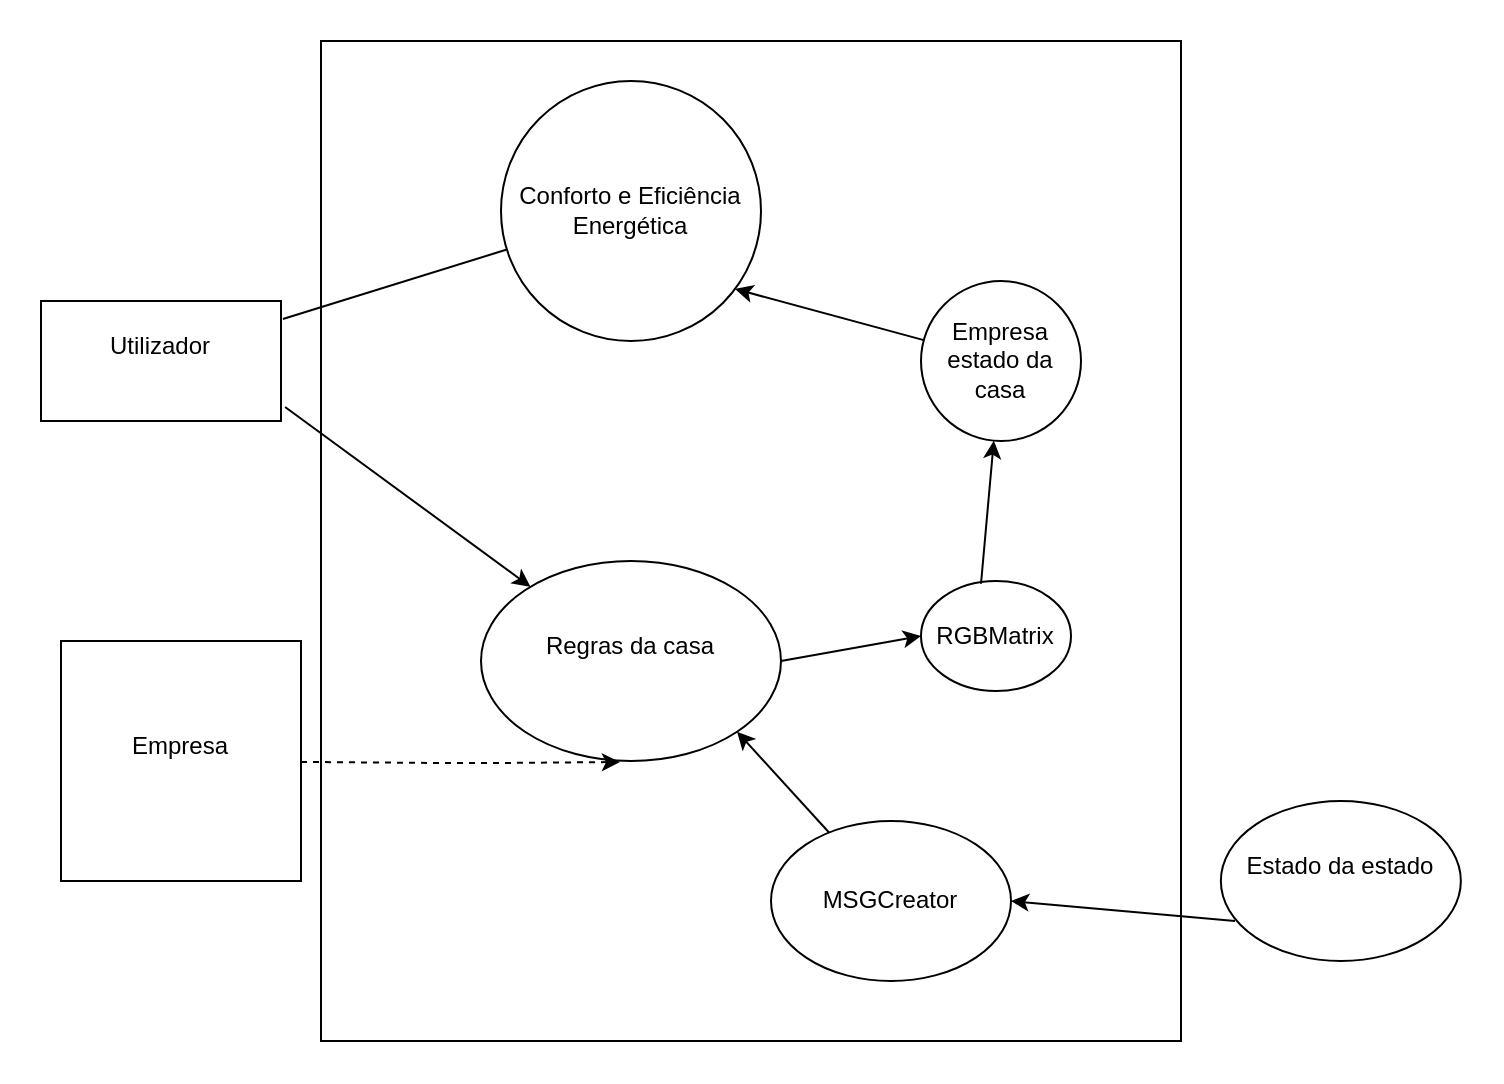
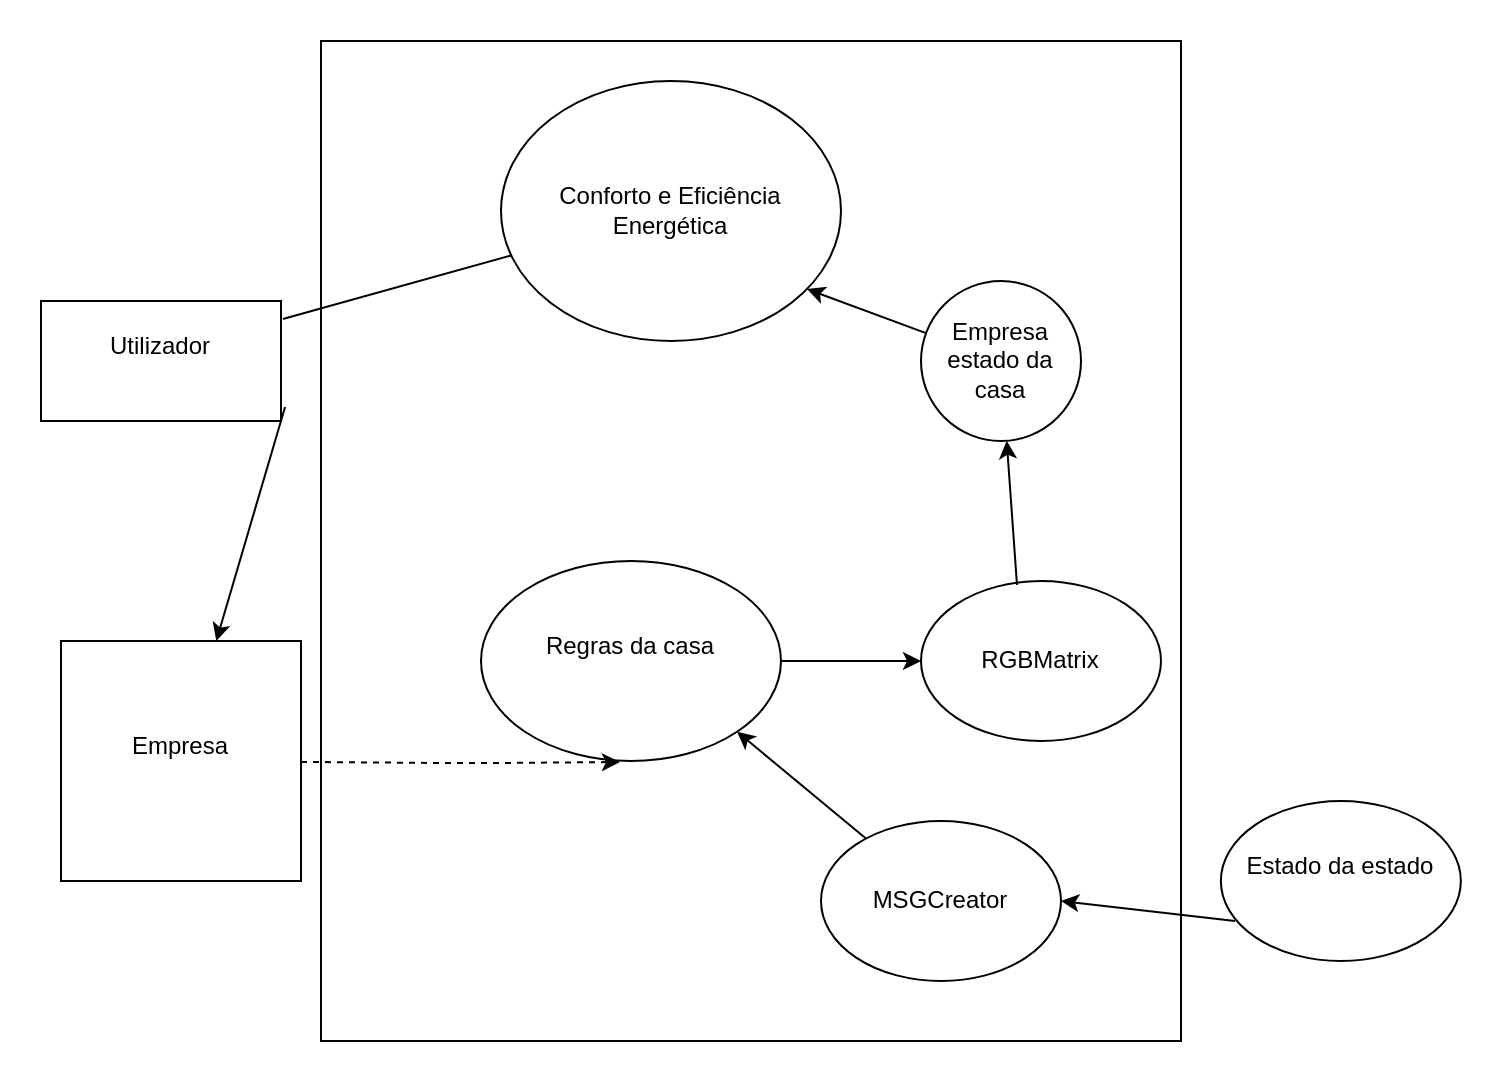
  <mxCell id="0" />
  <mxCell id="1" parent="0" />
  <mxCell id="2" value="" style="rounded=0;whiteSpace=wrap;html=1;" vertex="1" parent="1"><mxGeometry x="160" y="20" width="430" height="500" as="geometry" /></mxCell>
- <mxCell id="3" value="Conforto e Eficiência Energética" style="ellipse;whiteSpace=wrap;html=1;aspect=fixed;" vertex="1" parent="1"><mxGeometry x="250" y="40" width="130" height="130" as="geometry" /></mxCell>
+ <mxCell id="3" value="Conforto e Eficiência Energética" style="ellipse;whiteSpace=wrap;html=1;aspect=fixed;" vertex="1" parent="1"><mxGeometry x="250" y="40" width="170" height="130" as="geometry" /></mxCell>
  <mxCell id="4" value="Utilizador&lt;br&gt;&lt;br&gt;" style="rounded=0;whiteSpace=wrap;html=1;" vertex="1" parent="1"><mxGeometry x="20" y="150" width="120" height="60" as="geometry" /></mxCell>
  <mxCell id="5" value="" style="endArrow=none;html=1;entryX=1.008;entryY=0.15;entryDx=0;entryDy=0;entryPerimeter=0;" edge="1" parent="1" source="3" target="4"><mxGeometry width="50" height="50" relative="1" as="geometry"><mxPoint x="320" y="-100" as="sourcePoint" /><mxPoint x="160" y="200" as="targetPoint" /></mxGeometry></mxCell>
  <mxCell id="6" value="Empresa&lt;br&gt;&lt;br&gt;" style="whiteSpace=wrap;html=1;aspect=fixed;" vertex="1" parent="1"><mxGeometry x="30" y="320" width="120" height="120" as="geometry" /></mxCell>
  <mxCell id="7" value="Regras da casa&lt;br&gt;&lt;br&gt;" style="ellipse;whiteSpace=wrap;html=1;" vertex="1" parent="1"><mxGeometry x="240" y="280" width="150" height="100" as="geometry" /></mxCell>
  <mxCell id="8" value="" style="endArrow=classic;html=1;entryX=0.463;entryY=1.005;entryDx=0;entryDy=0;entryPerimeter=0;dashed=1;" edge="1" parent="1" source="6" target="7"><mxGeometry width="50" height="50" relative="1" as="geometry"><mxPoint x="160" y="360" as="sourcePoint" /><mxPoint x="390" y="560" as="targetPoint" /><Array as="points"><mxPoint x="220" y="381" /><mxPoint x="250" y="381" /></Array></mxGeometry></mxCell>
  <mxCell id="9" value="Estado da estado&lt;br&gt;&lt;br&gt;" style="ellipse;whiteSpace=wrap;html=1;" vertex="1" parent="1"><mxGeometry x="609.929" y="400" width="120" height="80" as="geometry" /></mxCell>
- <mxCell id="10" value="" style="endArrow=classic;html=1;exitX=1.017;exitY=0.883;exitDx=0;exitDy=0;exitPerimeter=0;" edge="1" parent="1" source="4" target="7"><mxGeometry width="50" height="50" relative="1" as="geometry"><mxPoint x="170" y="280" as="sourcePoint" /><mxPoint x="220" y="230" as="targetPoint" /></mxGeometry></mxCell>
- <mxCell id="11" value="RGBMatrix" style="ellipse;whiteSpace=wrap;html=1;" vertex="1" parent="1"><mxGeometry x="460" y="290" width="75" height="55" as="geometry" /></mxCell>
- <mxCell id="12" value="MSGCreator" style="ellipse;whiteSpace=wrap;html=1;" vertex="1" parent="1"><mxGeometry x="385" y="410" width="120" height="80" as="geometry" /></mxCell>
+ <mxCell id="10" value="" style="endArrow=classic;html=1;exitX=1.017;exitY=0.883;exitDx=0;exitDy=0;exitPerimeter=0;" edge="1" parent="1" source="4" target="6"><mxGeometry width="50" height="50" relative="1" as="geometry"><mxPoint x="170" y="280" as="sourcePoint" /><mxPoint x="220" y="230" as="targetPoint" /></mxGeometry></mxCell>
+ <mxCell id="11" value="RGBMatrix" style="ellipse;whiteSpace=wrap;html=1;" vertex="1" parent="1"><mxGeometry x="460" y="290" width="120" height="80" as="geometry" /></mxCell>
+ <mxCell id="12" value="MSGCreator" style="ellipse;whiteSpace=wrap;html=1;" vertex="1" parent="1"><mxGeometry x="410" y="410" width="120" height="80" as="geometry" /></mxCell>
  <mxCell id="13" value="" style="endArrow=classic;html=1;exitX=1;exitY=0.5;exitDx=0;exitDy=0;entryX=0;entryY=0.5;entryDx=0;entryDy=0;" edge="1" parent="1" source="7" target="11"><mxGeometry width="50" height="50" relative="1" as="geometry"><mxPoint x="410" y="300" as="sourcePoint" /><mxPoint x="460" y="240" as="targetPoint" /></mxGeometry></mxCell>
  <mxCell id="14" value="" style="endArrow=classic;html=1;entryX=1;entryY=1;entryDx=0;entryDy=0;" edge="1" parent="1" source="12" target="7"><mxGeometry width="50" height="50" relative="1" as="geometry"><mxPoint x="510" y="299.289" as="sourcePoint" /><mxPoint x="510" y="249.289" as="targetPoint" /></mxGeometry></mxCell>
  <mxCell id="15" value="Empresa estado da casa" style="ellipse;whiteSpace=wrap;html=1;aspect=fixed;" vertex="1" parent="1"><mxGeometry x="460" y="140" width="80" height="80" as="geometry" /></mxCell>
  <mxCell id="16" value="" style="endArrow=classic;html=1;exitX=0.059;exitY=0.75;exitDx=0;exitDy=0;exitPerimeter=0;entryX=1;entryY=0.5;entryDx=0;entryDy=0;" edge="1" parent="1" source="9" target="12"><mxGeometry width="50" height="50" relative="1" as="geometry"><mxPoint x="580" y="470" as="sourcePoint" /><mxPoint x="630" y="420" as="targetPoint" /></mxGeometry></mxCell>
  <mxCell id="17" value="" style="endArrow=classic;html=1;exitX=0.4;exitY=0.025;exitDx=0;exitDy=0;exitPerimeter=0;" edge="1" parent="1" source="11" target="15"><mxGeometry width="50" height="50" relative="1" as="geometry"><mxPoint x="480" y="290" as="sourcePoint" /><mxPoint x="530" y="240" as="targetPoint" /></mxGeometry></mxCell>
  <mxCell id="18" value="" style="endArrow=classic;html=1;entryX=0.9;entryY=0.8;entryDx=0;entryDy=0;entryPerimeter=0;" edge="1" parent="1" source="15" target="3"><mxGeometry width="50" height="50" relative="1" as="geometry"><mxPoint x="380" y="190" as="sourcePoint" /><mxPoint x="430" y="140" as="targetPoint" /></mxGeometry></mxCell>
